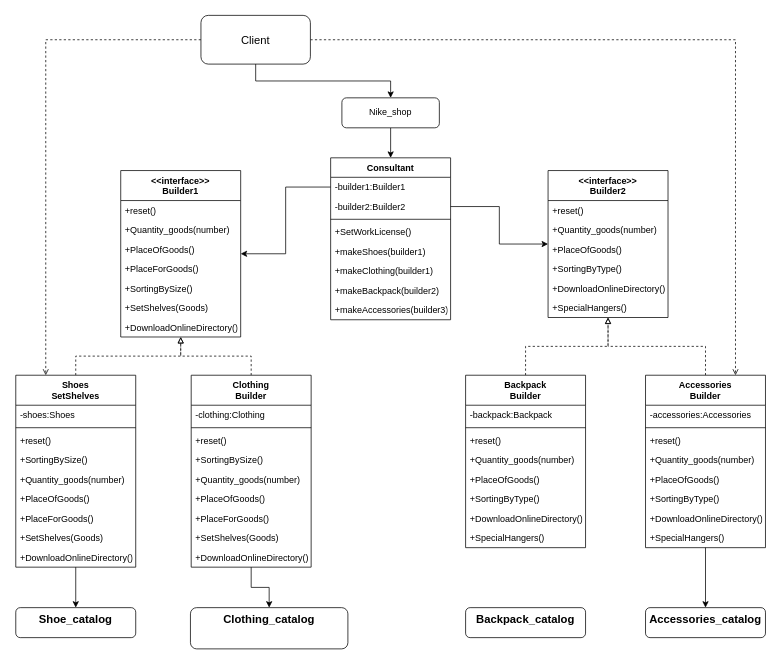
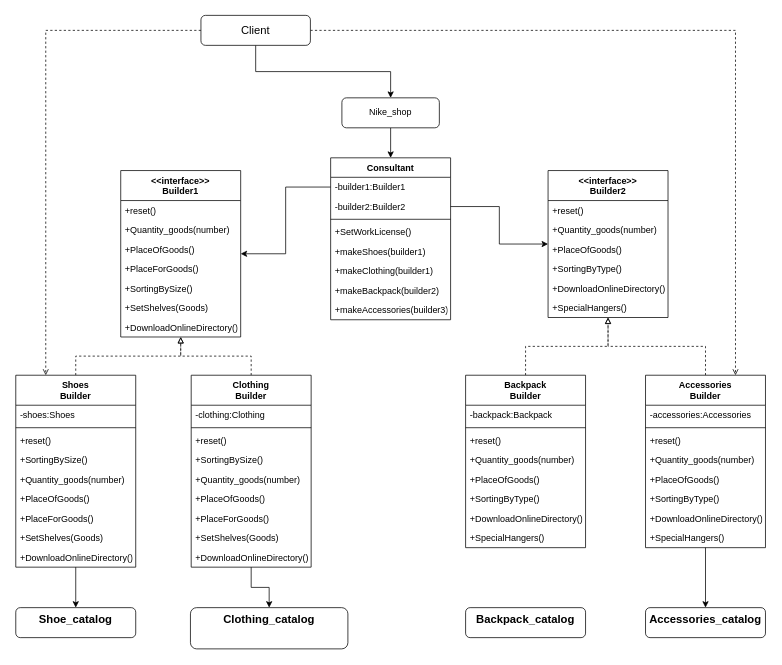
  <mxCell id="0" />
  <mxCell id="1" parent="0" />
  <mxCell id="2" style="edgeStyle=orthogonalEdgeStyle;rounded=0;orthogonalLoop=1;jettySize=auto;html=1;exitX=0.5;exitY=1;exitDx=0;exitDy=0;entryX=0.5;entryY=0;entryDx=0;entryDy=0;fontSize=15;endArrow=classic;endFill=1;" parent="1" source="3" target="4" edge="1"><mxGeometry relative="1" as="geometry" /></mxCell>
  <mxCell id="3" value="Nike_shop" style="rounded=1;whiteSpace=wrap;html=1;" parent="1" vertex="1"><mxGeometry x="455" y="130" width="130" height="40" as="geometry" /></mxCell>
  <mxCell id="4" value="Consultant" style="swimlane;fontStyle=1;align=center;verticalAlign=top;childLayout=stackLayout;horizontal=1;startSize=26;horizontalStack=0;resizeParent=1;resizeParentMax=0;resizeLast=0;collapsible=1;marginBottom=0;" parent="1" vertex="1"><mxGeometry x="440" y="210" width="160" height="216" as="geometry" /></mxCell>
  <mxCell id="5" value="-builder1:Builder1" style="text;strokeColor=none;fillColor=none;align=left;verticalAlign=top;spacingLeft=4;spacingRight=4;overflow=hidden;rotatable=0;points=[[0,0.5],[1,0.5]];portConstraint=eastwest;" parent="4" vertex="1"><mxGeometry y="26" width="160" height="26" as="geometry" /></mxCell>
  <mxCell id="6" value="-builder2:Builder2" style="text;strokeColor=none;fillColor=none;align=left;verticalAlign=top;spacingLeft=4;spacingRight=4;overflow=hidden;rotatable=0;points=[[0,0.5],[1,0.5]];portConstraint=eastwest;" parent="4" vertex="1"><mxGeometry y="52" width="160" height="26" as="geometry" /></mxCell>
  <mxCell id="7" value="" style="line;strokeWidth=1;fillColor=none;align=left;verticalAlign=middle;spacingTop=-1;spacingLeft=3;spacingRight=3;rotatable=0;labelPosition=right;points=[];portConstraint=eastwest;" parent="4" vertex="1"><mxGeometry y="78" width="160" height="8" as="geometry" /></mxCell>
  <mxCell id="8" value="+SetWorkLicense()" style="text;strokeColor=none;fillColor=none;align=left;verticalAlign=top;spacingLeft=4;spacingRight=4;overflow=hidden;rotatable=0;points=[[0,0.5],[1,0.5]];portConstraint=eastwest;" parent="4" vertex="1"><mxGeometry y="86" width="160" height="26" as="geometry" /></mxCell>
  <mxCell id="9" value="+makeShoes(builder1)" style="text;strokeColor=none;fillColor=none;align=left;verticalAlign=top;spacingLeft=4;spacingRight=4;overflow=hidden;rotatable=0;points=[[0,0.5],[1,0.5]];portConstraint=eastwest;" parent="4" vertex="1"><mxGeometry y="112" width="160" height="26" as="geometry" /></mxCell>
  <mxCell id="10" value="+makeClothing(builder1)" style="text;strokeColor=none;fillColor=none;align=left;verticalAlign=top;spacingLeft=4;spacingRight=4;overflow=hidden;rotatable=0;points=[[0,0.5],[1,0.5]];portConstraint=eastwest;" parent="4" vertex="1"><mxGeometry y="138" width="160" height="26" as="geometry" /></mxCell>
  <mxCell id="11" value="+makeBackpack(builder2)" style="text;strokeColor=none;fillColor=none;align=left;verticalAlign=top;spacingLeft=4;spacingRight=4;overflow=hidden;rotatable=0;points=[[0,0.5],[1,0.5]];portConstraint=eastwest;" parent="4" vertex="1"><mxGeometry y="164" width="160" height="26" as="geometry" /></mxCell>
  <mxCell id="12" value="+makeAccessories(builder3)" style="text;strokeColor=none;fillColor=none;align=left;verticalAlign=top;spacingLeft=4;spacingRight=4;overflow=hidden;rotatable=0;points=[[0,0.5],[1,0.5]];portConstraint=eastwest;" parent="4" vertex="1"><mxGeometry y="190" width="160" height="26" as="geometry" /></mxCell>
  <mxCell id="13" value="&lt;&lt;interface&gt;&gt;&#10;Builder1" style="swimlane;fontStyle=1;align=center;verticalAlign=top;childLayout=stackLayout;horizontal=1;startSize=40;horizontalStack=0;resizeParent=1;resizeParentMax=0;resizeLast=0;collapsible=1;marginBottom=0;" parent="1" vertex="1"><mxGeometry x="160" y="227" width="160" height="222" as="geometry" /></mxCell>
  <mxCell id="14" value="+reset()" style="text;strokeColor=none;fillColor=none;align=left;verticalAlign=top;spacingLeft=4;spacingRight=4;overflow=hidden;rotatable=0;points=[[0,0.5],[1,0.5]];portConstraint=eastwest;" parent="13" vertex="1"><mxGeometry y="40" width="160" height="26" as="geometry" /></mxCell>
  <mxCell id="15" value="+Quantity_goods(number)" style="text;strokeColor=none;fillColor=none;align=left;verticalAlign=top;spacingLeft=4;spacingRight=4;overflow=hidden;rotatable=0;points=[[0,0.5],[1,0.5]];portConstraint=eastwest;" parent="13" vertex="1"><mxGeometry y="66" width="160" height="26" as="geometry" /></mxCell>
  <mxCell id="16" value="+PlaceOfGoods()" style="text;strokeColor=none;fillColor=none;align=left;verticalAlign=top;spacingLeft=4;spacingRight=4;overflow=hidden;rotatable=0;points=[[0,0.5],[1,0.5]];portConstraint=eastwest;" parent="13" vertex="1"><mxGeometry y="92" width="160" height="26" as="geometry" /></mxCell>
  <mxCell id="17" value="+PlaceForGoods()" style="text;strokeColor=none;fillColor=none;align=left;verticalAlign=top;spacingLeft=4;spacingRight=4;overflow=hidden;rotatable=0;points=[[0,0.5],[1,0.5]];portConstraint=eastwest;" parent="13" vertex="1"><mxGeometry y="118" width="160" height="26" as="geometry" /></mxCell>
  <mxCell id="18" value="+SortingBySize()" style="text;strokeColor=none;fillColor=none;align=left;verticalAlign=top;spacingLeft=4;spacingRight=4;overflow=hidden;rotatable=0;points=[[0,0.5],[1,0.5]];portConstraint=eastwest;" parent="13" vertex="1"><mxGeometry y="144" width="160" height="26" as="geometry" /></mxCell>
  <mxCell id="19" value="+SetShelves(Goods)" style="text;strokeColor=none;fillColor=none;align=left;verticalAlign=top;spacingLeft=4;spacingRight=4;overflow=hidden;rotatable=0;points=[[0,0.5],[1,0.5]];portConstraint=eastwest;" parent="13" vertex="1"><mxGeometry y="170" width="160" height="26" as="geometry" /></mxCell>
  <mxCell id="20" value="+DownloadOnlineDirectory()" style="text;strokeColor=none;fillColor=none;align=left;verticalAlign=top;spacingLeft=4;spacingRight=4;overflow=hidden;rotatable=0;points=[[0,0.5],[1,0.5]];portConstraint=eastwest;" parent="13" vertex="1"><mxGeometry y="196" width="160" height="26" as="geometry" /></mxCell>
  <mxCell id="21" value="" style="edgeStyle=orthogonalEdgeStyle;rounded=0;orthogonalLoop=1;jettySize=auto;html=1;" parent="1" source="23" target="33" edge="1"><mxGeometry relative="1" as="geometry" /></mxCell>
  <mxCell id="22" style="edgeStyle=orthogonalEdgeStyle;rounded=0;orthogonalLoop=1;jettySize=auto;html=1;exitX=0.5;exitY=0;exitDx=0;exitDy=0;fontSize=15;endArrow=block;endFill=0;dashed=1;" parent="1" source="23" target="13" edge="1"><mxGeometry relative="1" as="geometry" /></mxCell>
- <mxCell id="23" value="Shoes&#10;SetShelves" style="swimlane;fontStyle=1;align=center;verticalAlign=top;childLayout=stackLayout;horizontal=1;startSize=40;horizontalStack=0;resizeParent=1;resizeParentMax=0;resizeLast=0;collapsible=1;marginBottom=0;" parent="1" vertex="1"><mxGeometry x="20" y="500" width="160" height="256" as="geometry" /></mxCell>
+ <mxCell id="23" value="Shoes&#10;Builder" style="swimlane;fontStyle=1;align=center;verticalAlign=top;childLayout=stackLayout;horizontal=1;startSize=40;horizontalStack=0;resizeParent=1;resizeParentMax=0;resizeLast=0;collapsible=1;marginBottom=0;" parent="1" vertex="1"><mxGeometry x="20" y="500" width="160" height="256" as="geometry" /></mxCell>
  <mxCell id="24" value="-shoes:Shoes" style="text;strokeColor=none;fillColor=none;align=left;verticalAlign=top;spacingLeft=4;spacingRight=4;overflow=hidden;rotatable=0;points=[[0,0.5],[1,0.5]];portConstraint=eastwest;" parent="23" vertex="1"><mxGeometry y="40" width="160" height="26" as="geometry" /></mxCell>
  <mxCell id="25" value="" style="line;strokeWidth=1;fillColor=none;align=left;verticalAlign=middle;spacingTop=-1;spacingLeft=3;spacingRight=3;rotatable=0;labelPosition=right;points=[];portConstraint=eastwest;" parent="23" vertex="1"><mxGeometry y="66" width="160" height="8" as="geometry" /></mxCell>
  <mxCell id="26" value="+reset()" style="text;strokeColor=none;fillColor=none;align=left;verticalAlign=top;spacingLeft=4;spacingRight=4;overflow=hidden;rotatable=0;points=[[0,0.5],[1,0.5]];portConstraint=eastwest;" parent="23" vertex="1"><mxGeometry y="74" width="160" height="26" as="geometry" /></mxCell>
  <mxCell id="27" value="+SortingBySize()" style="text;strokeColor=none;fillColor=none;align=left;verticalAlign=top;spacingLeft=4;spacingRight=4;overflow=hidden;rotatable=0;points=[[0,0.5],[1,0.5]];portConstraint=eastwest;" parent="23" vertex="1"><mxGeometry y="100" width="160" height="26" as="geometry" /></mxCell>
  <mxCell id="28" value="+Quantity_goods(number)" style="text;strokeColor=none;fillColor=none;align=left;verticalAlign=top;spacingLeft=4;spacingRight=4;overflow=hidden;rotatable=0;points=[[0,0.5],[1,0.5]];portConstraint=eastwest;" parent="23" vertex="1"><mxGeometry y="126" width="160" height="26" as="geometry" /></mxCell>
  <mxCell id="29" value="+PlaceOfGoods()" style="text;strokeColor=none;fillColor=none;align=left;verticalAlign=top;spacingLeft=4;spacingRight=4;overflow=hidden;rotatable=0;points=[[0,0.5],[1,0.5]];portConstraint=eastwest;" parent="23" vertex="1"><mxGeometry y="152" width="160" height="26" as="geometry" /></mxCell>
  <mxCell id="30" value="+PlaceForGoods()" style="text;strokeColor=none;fillColor=none;align=left;verticalAlign=top;spacingLeft=4;spacingRight=4;overflow=hidden;rotatable=0;points=[[0,0.5],[1,0.5]];portConstraint=eastwest;" parent="23" vertex="1"><mxGeometry y="178" width="160" height="26" as="geometry" /></mxCell>
  <mxCell id="31" value="+SetShelves(Goods)" style="text;strokeColor=none;fillColor=none;align=left;verticalAlign=top;spacingLeft=4;spacingRight=4;overflow=hidden;rotatable=0;points=[[0,0.5],[1,0.5]];portConstraint=eastwest;" parent="23" vertex="1"><mxGeometry y="204" width="160" height="26" as="geometry" /></mxCell>
  <mxCell id="32" value="+DownloadOnlineDirectory()" style="text;strokeColor=none;fillColor=none;align=left;verticalAlign=top;spacingLeft=4;spacingRight=4;overflow=hidden;rotatable=0;points=[[0,0.5],[1,0.5]];portConstraint=eastwest;" parent="23" vertex="1"><mxGeometry y="230" width="160" height="26" as="geometry" /></mxCell>
  <mxCell id="33" value="&lt;font style=&quot;font-size: 15px;&quot;&gt;Shoe_catalog&lt;/font&gt;" style="rounded=1;whiteSpace=wrap;html=1;verticalAlign=top;fontStyle=1;startSize=40;" parent="1" vertex="1"><mxGeometry x="20" y="810" width="160" height="40" as="geometry" /></mxCell>
  <mxCell id="34" value="" style="edgeStyle=orthogonalEdgeStyle;rounded=0;orthogonalLoop=1;jettySize=auto;html=1;fontSize=15;endArrow=classic;endFill=1;" parent="1" source="36" target="46" edge="1"><mxGeometry relative="1" as="geometry" /></mxCell>
  <mxCell id="35" style="edgeStyle=orthogonalEdgeStyle;rounded=0;orthogonalLoop=1;jettySize=auto;html=1;exitX=0.5;exitY=0;exitDx=0;exitDy=0;fontSize=15;endArrow=block;endFill=0;dashed=1;" parent="1" source="36" target="13" edge="1"><mxGeometry relative="1" as="geometry" /></mxCell>
  <mxCell id="36" value="Clothing&#10;Builder" style="swimlane;fontStyle=1;align=center;verticalAlign=top;childLayout=stackLayout;horizontal=1;startSize=40;horizontalStack=0;resizeParent=1;resizeParentMax=0;resizeLast=0;collapsible=1;marginBottom=0;" parent="1" vertex="1"><mxGeometry x="254" y="500" width="160" height="256" as="geometry" /></mxCell>
  <mxCell id="37" value="-clothing:Clothing" style="text;strokeColor=none;fillColor=none;align=left;verticalAlign=top;spacingLeft=4;spacingRight=4;overflow=hidden;rotatable=0;points=[[0,0.5],[1,0.5]];portConstraint=eastwest;" parent="36" vertex="1"><mxGeometry y="40" width="160" height="26" as="geometry" /></mxCell>
  <mxCell id="38" value="" style="line;strokeWidth=1;fillColor=none;align=left;verticalAlign=middle;spacingTop=-1;spacingLeft=3;spacingRight=3;rotatable=0;labelPosition=right;points=[];portConstraint=eastwest;" parent="36" vertex="1"><mxGeometry y="66" width="160" height="8" as="geometry" /></mxCell>
  <mxCell id="39" value="+reset()" style="text;strokeColor=none;fillColor=none;align=left;verticalAlign=top;spacingLeft=4;spacingRight=4;overflow=hidden;rotatable=0;points=[[0,0.5],[1,0.5]];portConstraint=eastwest;" parent="36" vertex="1"><mxGeometry y="74" width="160" height="26" as="geometry" /></mxCell>
  <mxCell id="40" value="+SortingBySize()" style="text;strokeColor=none;fillColor=none;align=left;verticalAlign=top;spacingLeft=4;spacingRight=4;overflow=hidden;rotatable=0;points=[[0,0.5],[1,0.5]];portConstraint=eastwest;" parent="36" vertex="1"><mxGeometry y="100" width="160" height="26" as="geometry" /></mxCell>
  <mxCell id="41" value="+Quantity_goods(number)" style="text;strokeColor=none;fillColor=none;align=left;verticalAlign=top;spacingLeft=4;spacingRight=4;overflow=hidden;rotatable=0;points=[[0,0.5],[1,0.5]];portConstraint=eastwest;" parent="36" vertex="1"><mxGeometry y="126" width="160" height="26" as="geometry" /></mxCell>
  <mxCell id="42" value="+PlaceOfGoods()" style="text;strokeColor=none;fillColor=none;align=left;verticalAlign=top;spacingLeft=4;spacingRight=4;overflow=hidden;rotatable=0;points=[[0,0.5],[1,0.5]];portConstraint=eastwest;" parent="36" vertex="1"><mxGeometry y="152" width="160" height="26" as="geometry" /></mxCell>
  <mxCell id="43" value="+PlaceForGoods()" style="text;strokeColor=none;fillColor=none;align=left;verticalAlign=top;spacingLeft=4;spacingRight=4;overflow=hidden;rotatable=0;points=[[0,0.5],[1,0.5]];portConstraint=eastwest;" parent="36" vertex="1"><mxGeometry y="178" width="160" height="26" as="geometry" /></mxCell>
  <mxCell id="44" value="+SetShelves(Goods)" style="text;strokeColor=none;fillColor=none;align=left;verticalAlign=top;spacingLeft=4;spacingRight=4;overflow=hidden;rotatable=0;points=[[0,0.5],[1,0.5]];portConstraint=eastwest;" parent="36" vertex="1"><mxGeometry y="204" width="160" height="26" as="geometry" /></mxCell>
  <mxCell id="45" value="+DownloadOnlineDirectory()" style="text;strokeColor=none;fillColor=none;align=left;verticalAlign=top;spacingLeft=4;spacingRight=4;overflow=hidden;rotatable=0;points=[[0,0.5],[1,0.5]];portConstraint=eastwest;" parent="36" vertex="1"><mxGeometry y="230" width="160" height="26" as="geometry" /></mxCell>
  <mxCell id="46" value="&lt;font style=&quot;font-size: 15px;&quot;&gt;Clothing_catalog&lt;/font&gt;" style="rounded=1;whiteSpace=wrap;html=1;verticalAlign=top;fontStyle=1;startSize=40;" parent="1" vertex="1"><mxGeometry x="253" y="810" width="210" height="55" as="geometry" /></mxCell>
  <mxCell id="47" value="&lt;&lt;interface&gt;&gt;&#10;Builder2" style="swimlane;fontStyle=1;align=center;verticalAlign=top;childLayout=stackLayout;horizontal=1;startSize=40;horizontalStack=0;resizeParent=1;resizeParentMax=0;resizeLast=0;collapsible=1;marginBottom=0;" parent="1" vertex="1"><mxGeometry x="730" y="227" width="160" height="196" as="geometry" /></mxCell>
  <mxCell id="48" value="+reset()" style="text;strokeColor=none;fillColor=none;align=left;verticalAlign=top;spacingLeft=4;spacingRight=4;overflow=hidden;rotatable=0;points=[[0,0.5],[1,0.5]];portConstraint=eastwest;" parent="47" vertex="1"><mxGeometry y="40" width="160" height="26" as="geometry" /></mxCell>
  <mxCell id="49" value="+Quantity_goods(number)" style="text;strokeColor=none;fillColor=none;align=left;verticalAlign=top;spacingLeft=4;spacingRight=4;overflow=hidden;rotatable=0;points=[[0,0.5],[1,0.5]];portConstraint=eastwest;" parent="47" vertex="1"><mxGeometry y="66" width="160" height="26" as="geometry" /></mxCell>
  <mxCell id="50" value="+PlaceOfGoods()" style="text;strokeColor=none;fillColor=none;align=left;verticalAlign=top;spacingLeft=4;spacingRight=4;overflow=hidden;rotatable=0;points=[[0,0.5],[1,0.5]];portConstraint=eastwest;" parent="47" vertex="1"><mxGeometry y="92" width="160" height="26" as="geometry" /></mxCell>
  <mxCell id="51" value="+SortingByType()" style="text;strokeColor=none;fillColor=none;align=left;verticalAlign=top;spacingLeft=4;spacingRight=4;overflow=hidden;rotatable=0;points=[[0,0.5],[1,0.5]];portConstraint=eastwest;" parent="47" vertex="1"><mxGeometry y="118" width="160" height="26" as="geometry" /></mxCell>
  <mxCell id="52" value="+DownloadOnlineDirectory()" style="text;strokeColor=none;fillColor=none;align=left;verticalAlign=top;spacingLeft=4;spacingRight=4;overflow=hidden;rotatable=0;points=[[0,0.5],[1,0.5]];portConstraint=eastwest;" parent="47" vertex="1"><mxGeometry y="144" width="160" height="26" as="geometry" /></mxCell>
  <mxCell id="53" value="+SpecialHangers()" style="text;strokeColor=none;fillColor=none;align=left;verticalAlign=top;spacingLeft=4;spacingRight=4;overflow=hidden;rotatable=0;points=[[0,0.5],[1,0.5]];portConstraint=eastwest;" parent="47" vertex="1"><mxGeometry y="170" width="160" height="26" as="geometry" /></mxCell>
  <mxCell id="54" style="edgeStyle=orthogonalEdgeStyle;rounded=0;orthogonalLoop=1;jettySize=auto;html=1;exitX=0.5;exitY=0;exitDx=0;exitDy=0;fontSize=15;endArrow=block;endFill=0;dashed=1;" parent="1" source="55" target="47" edge="1"><mxGeometry relative="1" as="geometry" /></mxCell>
  <mxCell id="55" value="Backpack&#10;Builder" style="swimlane;fontStyle=1;align=center;verticalAlign=top;childLayout=stackLayout;horizontal=1;startSize=40;horizontalStack=0;resizeParent=1;resizeParentMax=0;resizeLast=0;collapsible=1;marginBottom=0;" parent="1" vertex="1"><mxGeometry x="620" y="500" width="160" height="230" as="geometry" /></mxCell>
  <mxCell id="56" value="-backpack:Backpack" style="text;strokeColor=none;fillColor=none;align=left;verticalAlign=top;spacingLeft=4;spacingRight=4;overflow=hidden;rotatable=0;points=[[0,0.5],[1,0.5]];portConstraint=eastwest;" parent="55" vertex="1"><mxGeometry y="40" width="160" height="26" as="geometry" /></mxCell>
  <mxCell id="57" value="" style="line;strokeWidth=1;fillColor=none;align=left;verticalAlign=middle;spacingTop=-1;spacingLeft=3;spacingRight=3;rotatable=0;labelPosition=right;points=[];portConstraint=eastwest;" parent="55" vertex="1"><mxGeometry y="66" width="160" height="8" as="geometry" /></mxCell>
  <mxCell id="58" value="+reset()" style="text;strokeColor=none;fillColor=none;align=left;verticalAlign=top;spacingLeft=4;spacingRight=4;overflow=hidden;rotatable=0;points=[[0,0.5],[1,0.5]];portConstraint=eastwest;" parent="55" vertex="1"><mxGeometry y="74" width="160" height="26" as="geometry" /></mxCell>
  <mxCell id="59" value="+Quantity_goods(number)" style="text;strokeColor=none;fillColor=none;align=left;verticalAlign=top;spacingLeft=4;spacingRight=4;overflow=hidden;rotatable=0;points=[[0,0.5],[1,0.5]];portConstraint=eastwest;" parent="55" vertex="1"><mxGeometry y="100" width="160" height="26" as="geometry" /></mxCell>
  <mxCell id="60" value="+PlaceOfGoods()" style="text;strokeColor=none;fillColor=none;align=left;verticalAlign=top;spacingLeft=4;spacingRight=4;overflow=hidden;rotatable=0;points=[[0,0.5],[1,0.5]];portConstraint=eastwest;" parent="55" vertex="1"><mxGeometry y="126" width="160" height="26" as="geometry" /></mxCell>
  <mxCell id="61" value="+SortingByType()" style="text;strokeColor=none;fillColor=none;align=left;verticalAlign=top;spacingLeft=4;spacingRight=4;overflow=hidden;rotatable=0;points=[[0,0.5],[1,0.5]];portConstraint=eastwest;" parent="55" vertex="1"><mxGeometry y="152" width="160" height="26" as="geometry" /></mxCell>
  <mxCell id="62" value="+DownloadOnlineDirectory()" style="text;strokeColor=none;fillColor=none;align=left;verticalAlign=top;spacingLeft=4;spacingRight=4;overflow=hidden;rotatable=0;points=[[0,0.5],[1,0.5]];portConstraint=eastwest;" parent="55" vertex="1"><mxGeometry y="178" width="160" height="26" as="geometry" /></mxCell>
  <mxCell id="63" value="+SpecialHangers()" style="text;strokeColor=none;fillColor=none;align=left;verticalAlign=top;spacingLeft=4;spacingRight=4;overflow=hidden;rotatable=0;points=[[0,0.5],[1,0.5]];portConstraint=eastwest;" parent="55" vertex="1"><mxGeometry y="204" width="160" height="26" as="geometry" /></mxCell>
  <mxCell id="64" value="&lt;font style=&quot;font-size: 15px;&quot;&gt;&lt;span style=&quot;&quot;&gt;Backpack&lt;/span&gt;_catalog&lt;/font&gt;" style="rounded=1;whiteSpace=wrap;html=1;verticalAlign=top;fontStyle=1;startSize=40;" parent="1" vertex="1"><mxGeometry x="620" y="810" width="160" height="40" as="geometry" /></mxCell>
  <mxCell id="65" value="" style="edgeStyle=orthogonalEdgeStyle;rounded=0;orthogonalLoop=1;jettySize=auto;html=1;fontSize=15;endArrow=classic;endFill=1;" parent="1" source="67" target="76" edge="1"><mxGeometry relative="1" as="geometry" /></mxCell>
  <mxCell id="66" style="edgeStyle=orthogonalEdgeStyle;rounded=0;orthogonalLoop=1;jettySize=auto;html=1;exitX=0.5;exitY=0;exitDx=0;exitDy=0;fontSize=15;endArrow=block;endFill=0;dashed=1;" parent="1" source="67" target="47" edge="1"><mxGeometry relative="1" as="geometry" /></mxCell>
  <mxCell id="67" value="Accessories&#10;Builder" style="swimlane;fontStyle=1;align=center;verticalAlign=top;childLayout=stackLayout;horizontal=1;startSize=40;horizontalStack=0;resizeParent=1;resizeParentMax=0;resizeLast=0;collapsible=1;marginBottom=0;" parent="1" vertex="1"><mxGeometry x="860" y="500" width="160" height="230" as="geometry" /></mxCell>
  <mxCell id="68" value="-accessories:Accessories" style="text;strokeColor=none;fillColor=none;align=left;verticalAlign=top;spacingLeft=4;spacingRight=4;overflow=hidden;rotatable=0;points=[[0,0.5],[1,0.5]];portConstraint=eastwest;" parent="67" vertex="1"><mxGeometry y="40" width="160" height="26" as="geometry" /></mxCell>
  <mxCell id="69" value="" style="line;strokeWidth=1;fillColor=none;align=left;verticalAlign=middle;spacingTop=-1;spacingLeft=3;spacingRight=3;rotatable=0;labelPosition=right;points=[];portConstraint=eastwest;" parent="67" vertex="1"><mxGeometry y="66" width="160" height="8" as="geometry" /></mxCell>
  <mxCell id="70" value="+reset()" style="text;strokeColor=none;fillColor=none;align=left;verticalAlign=top;spacingLeft=4;spacingRight=4;overflow=hidden;rotatable=0;points=[[0,0.5],[1,0.5]];portConstraint=eastwest;" parent="67" vertex="1"><mxGeometry y="74" width="160" height="26" as="geometry" /></mxCell>
  <mxCell id="71" value="+Quantity_goods(number)" style="text;strokeColor=none;fillColor=none;align=left;verticalAlign=top;spacingLeft=4;spacingRight=4;overflow=hidden;rotatable=0;points=[[0,0.5],[1,0.5]];portConstraint=eastwest;" parent="67" vertex="1"><mxGeometry y="100" width="160" height="26" as="geometry" /></mxCell>
  <mxCell id="72" value="+PlaceOfGoods()" style="text;strokeColor=none;fillColor=none;align=left;verticalAlign=top;spacingLeft=4;spacingRight=4;overflow=hidden;rotatable=0;points=[[0,0.5],[1,0.5]];portConstraint=eastwest;" parent="67" vertex="1"><mxGeometry y="126" width="160" height="26" as="geometry" /></mxCell>
  <mxCell id="73" value="+SortingByType()" style="text;strokeColor=none;fillColor=none;align=left;verticalAlign=top;spacingLeft=4;spacingRight=4;overflow=hidden;rotatable=0;points=[[0,0.5],[1,0.5]];portConstraint=eastwest;" parent="67" vertex="1"><mxGeometry y="152" width="160" height="26" as="geometry" /></mxCell>
  <mxCell id="74" value="+DownloadOnlineDirectory()" style="text;strokeColor=none;fillColor=none;align=left;verticalAlign=top;spacingLeft=4;spacingRight=4;overflow=hidden;rotatable=0;points=[[0,0.5],[1,0.5]];portConstraint=eastwest;" parent="67" vertex="1"><mxGeometry y="178" width="160" height="26" as="geometry" /></mxCell>
  <mxCell id="75" value="+SpecialHangers()" style="text;strokeColor=none;fillColor=none;align=left;verticalAlign=top;spacingLeft=4;spacingRight=4;overflow=hidden;rotatable=0;points=[[0,0.5],[1,0.5]];portConstraint=eastwest;" parent="67" vertex="1"><mxGeometry y="204" width="160" height="26" as="geometry" /></mxCell>
  <mxCell id="76" value="&lt;font style=&quot;font-size: 15px;&quot;&gt;&lt;span style=&quot;&quot;&gt;Accessories&lt;/span&gt;_catalog&lt;/font&gt;" style="rounded=1;whiteSpace=wrap;html=1;verticalAlign=top;fontStyle=1;startSize=40;" parent="1" vertex="1"><mxGeometry x="860" y="810" width="160" height="40" as="geometry" /></mxCell>
  <mxCell id="77" style="edgeStyle=orthogonalEdgeStyle;rounded=0;orthogonalLoop=1;jettySize=auto;html=1;exitX=0;exitY=0.5;exitDx=0;exitDy=0;fontSize=15;endArrow=classic;endFill=1;" parent="1" source="5" target="13" edge="1"><mxGeometry relative="1" as="geometry" /></mxCell>
  <mxCell id="78" style="edgeStyle=orthogonalEdgeStyle;rounded=0;orthogonalLoop=1;jettySize=auto;html=1;exitX=1;exitY=0.5;exitDx=0;exitDy=0;fontSize=15;endArrow=classic;endFill=1;" parent="1" source="6" target="47" edge="1"><mxGeometry relative="1" as="geometry" /></mxCell>
  <mxCell id="79" style="edgeStyle=orthogonalEdgeStyle;rounded=0;orthogonalLoop=1;jettySize=auto;html=1;exitX=0.5;exitY=1;exitDx=0;exitDy=0;entryX=0.5;entryY=0;entryDx=0;entryDy=0;fontSize=15;endArrow=classic;endFill=1;" parent="1" source="82" target="3" edge="1"><mxGeometry relative="1" as="geometry" /></mxCell>
  <mxCell id="80" style="edgeStyle=orthogonalEdgeStyle;rounded=0;orthogonalLoop=1;jettySize=auto;html=1;exitX=0;exitY=0.5;exitDx=0;exitDy=0;entryX=0.25;entryY=0;entryDx=0;entryDy=0;fontSize=15;endArrow=open;endFill=0;dashed=1;" parent="1" source="82" target="23" edge="1"><mxGeometry relative="1" as="geometry" /></mxCell>
  <mxCell id="81" style="edgeStyle=orthogonalEdgeStyle;rounded=0;orthogonalLoop=1;jettySize=auto;html=1;exitX=1;exitY=0.5;exitDx=0;exitDy=0;dashed=1;fontSize=15;endArrow=open;endFill=0;entryX=0.75;entryY=0;entryDx=0;entryDy=0;" parent="1" source="82" target="67" edge="1"><mxGeometry relative="1" as="geometry" /></mxCell>
- <mxCell id="82" value="Client" style="rounded=1;whiteSpace=wrap;html=1;fontSize=15;" parent="1" vertex="1"><mxGeometry x="267" y="20" width="146" height="65" as="geometry" /></mxCell>
+ <mxCell id="82" value="Client" style="rounded=1;whiteSpace=wrap;html=1;fontSize=15;" parent="1" vertex="1"><mxGeometry x="267" y="20" width="146" height="40" as="geometry" /></mxCell>
